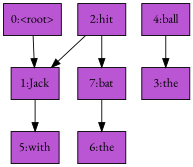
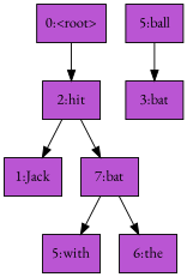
  digraph {
    fontname="EB Garamond"
    node [fillcolor=mediumorchid fontcolor=black fontname="EB Garamond" shape=box style=filled]
    edge [color=black fontname="EB Garamond"]
    n1 [label="2:hit"]
    n2 [label="1:Jack"]
    n3 [label="7:bat"]
-   n4 [label="4:ball"]
-   n5 [label="3:the"]
+   n4 [label="5:ball"]
+   n5 [label="3:bat"]
    n6 [label="5:with"]
    n7 [label="6:the"]
    n8 [label="0:<root>"]
    n1 -> n2
    n1 -> n3
-   n2 -> n6
+   n3 -> n6
    n3 -> n7
    n4 -> n5
-   n8 -> n2
+   n8 -> n1
  }
